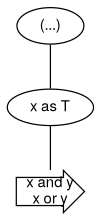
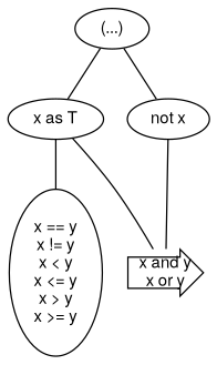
  digraph {
    rank=min
    rankdir=TB
    node [fontname="Segoe UI,Helvetica,Arial,sans-serif" fontsize=12 shape=ellipse]
    edge [dir=none]
    n1 [height=0 label=<(...)>]
    n2 [height=0 label=<x as T>]
+   n3 [height=0 label=<not x>]
+   n4 [height=0 label=<x == y<br/>x != y<br/>x &lt; y<br/>x &lt;= y<br/>x &gt; y<br/>x &gt;= y>]
    n5 [height=0 label=<x and y<br/>x or y> shape=rarrow]
    n1 -> n2
+   n1 -> n3
+   n2 -> n4
    n2 -> n5
+   n3 -> n5
  }
